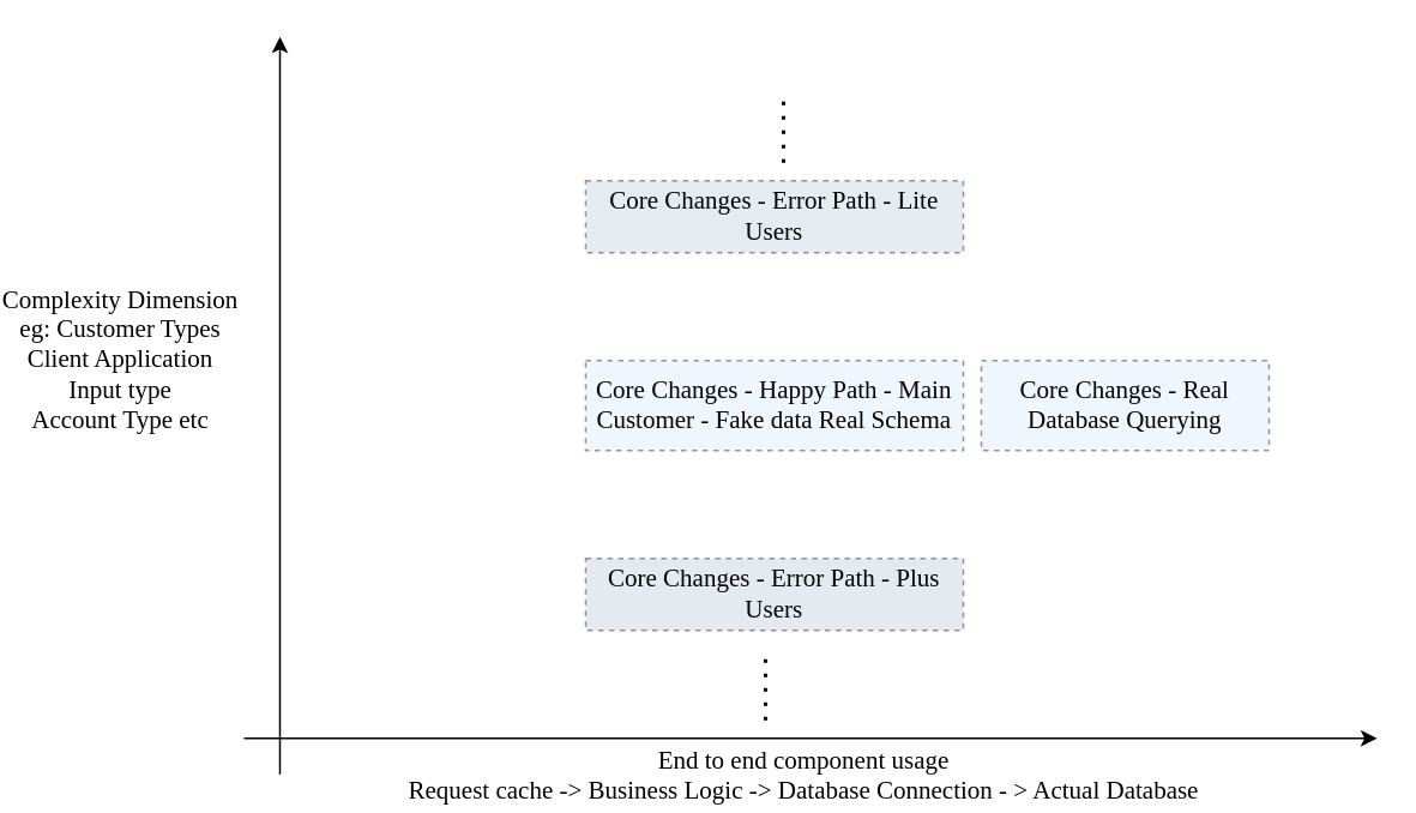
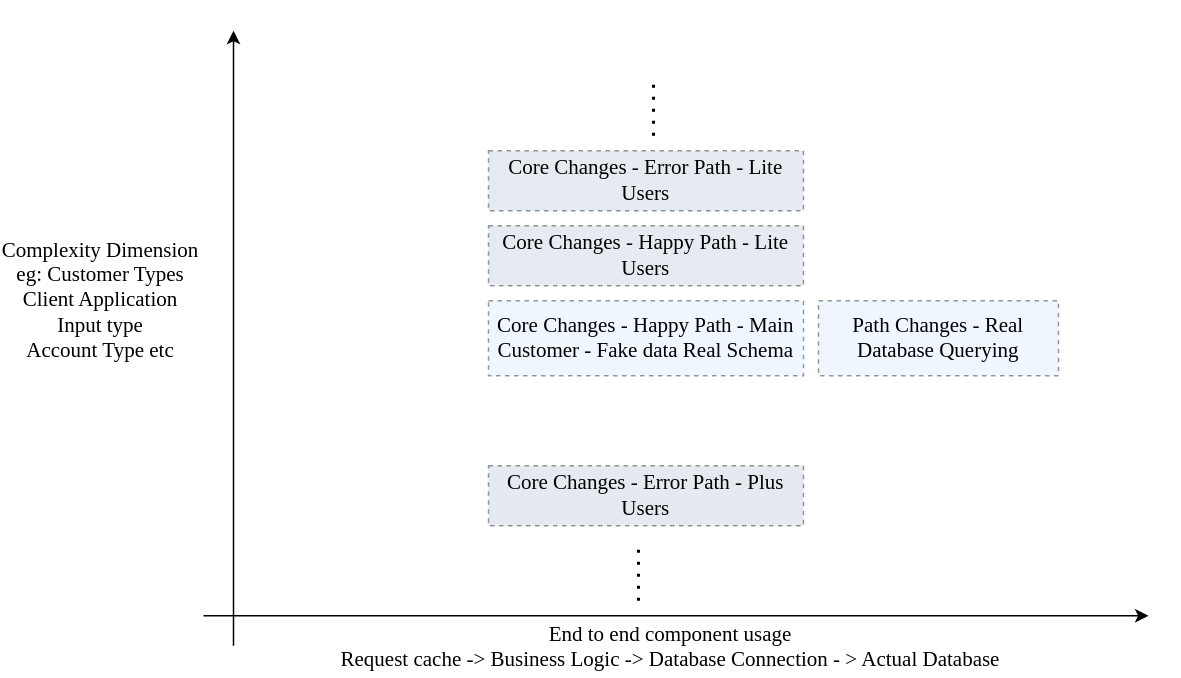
  <mxCell id="0" />
  <mxCell id="1" parent="0" />
  <mxCell id="2" value="Core Changes - Happy Path - Main Customer - Fake data Real Schema" style="whiteSpace=wrap;html=1;fillColor=#dae8fc;strokeColor=default;opacity=40;fontSize=14;dashed=1;fontFamily=Verdana;" parent="1" vertex="1"><mxGeometry x="210" y="200" width="210" height="50" as="geometry" /></mxCell>
  <mxCell id="3" value="" style="endArrow=classic;html=1;rounded=0;startArrow=none;startFill=0;endFill=1;fontSize=14;fontFamily=Verdana;" parent="1" edge="1"><mxGeometry width="50" height="50" relative="1" as="geometry"><mxPoint x="40" y="430" as="sourcePoint" /><mxPoint x="40" y="20" as="targetPoint" /></mxGeometry></mxCell>
  <mxCell id="4" value="Complexity Dimension&lt;br style=&quot;font-size: 14px;&quot;&gt;eg: Customer Types&lt;br style=&quot;font-size: 14px;&quot;&gt;Client Application&lt;br style=&quot;font-size: 14px;&quot;&gt;Input type&lt;br style=&quot;font-size: 14px;&quot;&gt;Account Type etc" style="edgeLabel;html=1;align=center;verticalAlign=middle;resizable=0;points=[];labelBackgroundColor=none;fontSize=14;fontFamily=Verdana;" parent="3" vertex="1" connectable="0"><mxGeometry x="0.111" y="-4" relative="1" as="geometry"><mxPoint x="-94" y="-2" as="offset" /></mxGeometry></mxCell>
  <mxCell id="5" value="" style="endArrow=classic;html=1;rounded=0;endFill=1;fontSize=14;fontFamily=Verdana;" parent="1" edge="1"><mxGeometry width="50" height="50" relative="1" as="geometry"><mxPoint x="20" y="410" as="sourcePoint" /><mxPoint x="650" y="410" as="targetPoint" /></mxGeometry></mxCell>
  <mxCell id="6" value="End to end component usage&lt;br style=&quot;font-size: 14px;&quot;&gt;Request cache -&amp;gt; Business Logic -&amp;gt; Database Connection - &amp;gt; Actual Database" style="edgeLabel;html=1;align=center;verticalAlign=middle;resizable=0;points=[];labelBackgroundColor=none;fontSize=14;fontFamily=Verdana;" vertex="1" connectable="0" parent="5"><mxGeometry x="0.641" y="3" relative="1" as="geometry"><mxPoint x="-207" y="23" as="offset" /></mxGeometry></mxCell>
+ <mxCell id="7" value="Core Changes - Happy Path - Lite Users" style="whiteSpace=wrap;html=1;fillColor=#C0CCDE;strokeColor=default;opacity=40;fontSize=14;dashed=1;fontFamily=Verdana;" parent="1" vertex="1"><mxGeometry x="210" y="150" width="210" height="40" as="geometry" /></mxCell>
  <mxCell id="8" value="Core Changes - Error Path - Lite Users" style="whiteSpace=wrap;html=1;fillColor=#C0CCDE;strokeColor=default;opacity=40;fontSize=14;dashed=1;fontFamily=Verdana;" vertex="1" parent="1"><mxGeometry x="210" y="100" width="210" height="40" as="geometry" /></mxCell>
  <mxCell id="9" value="Core Changes - Error Path - Plus Users" style="whiteSpace=wrap;html=1;fillColor=#BECADB;strokeColor=default;opacity=40;fontSize=14;dashed=1;fontFamily=Verdana;" vertex="1" parent="1"><mxGeometry x="210" y="310" width="210" height="40" as="geometry" /></mxCell>
  <mxCell id="10" value="" style="endArrow=none;dashed=1;html=1;dashPattern=1 3;strokeWidth=2;rounded=0;fontSize=14;fontFamily=Verdana;" edge="1" parent="1"><mxGeometry width="50" height="50" relative="1" as="geometry"><mxPoint x="310" y="400" as="sourcePoint" /><mxPoint x="310" y="360" as="targetPoint" /></mxGeometry></mxCell>
  <mxCell id="11" value="" style="endArrow=none;dashed=1;html=1;dashPattern=1 3;strokeWidth=2;rounded=0;fontSize=14;fontFamily=Verdana;" edge="1" parent="1"><mxGeometry width="50" height="50" relative="1" as="geometry"><mxPoint x="320" y="90" as="sourcePoint" /><mxPoint x="320" y="50" as="targetPoint" /></mxGeometry></mxCell>
- <mxCell id="12" value="Core Changes - Real Database Querying" style="whiteSpace=wrap;html=1;fillColor=#dae8fc;strokeColor=default;opacity=40;fontSize=14;dashed=1;fontFamily=Verdana;" vertex="1" parent="1"><mxGeometry x="430" y="200" width="160" height="50" as="geometry" /></mxCell>
+ <mxCell id="12" value="Path Changes - Real Database Querying" style="whiteSpace=wrap;html=1;fillColor=#dae8fc;strokeColor=default;opacity=40;fontSize=14;dashed=1;fontFamily=Verdana;" vertex="1" parent="1"><mxGeometry x="430" y="200" width="160" height="50" as="geometry" /></mxCell>
